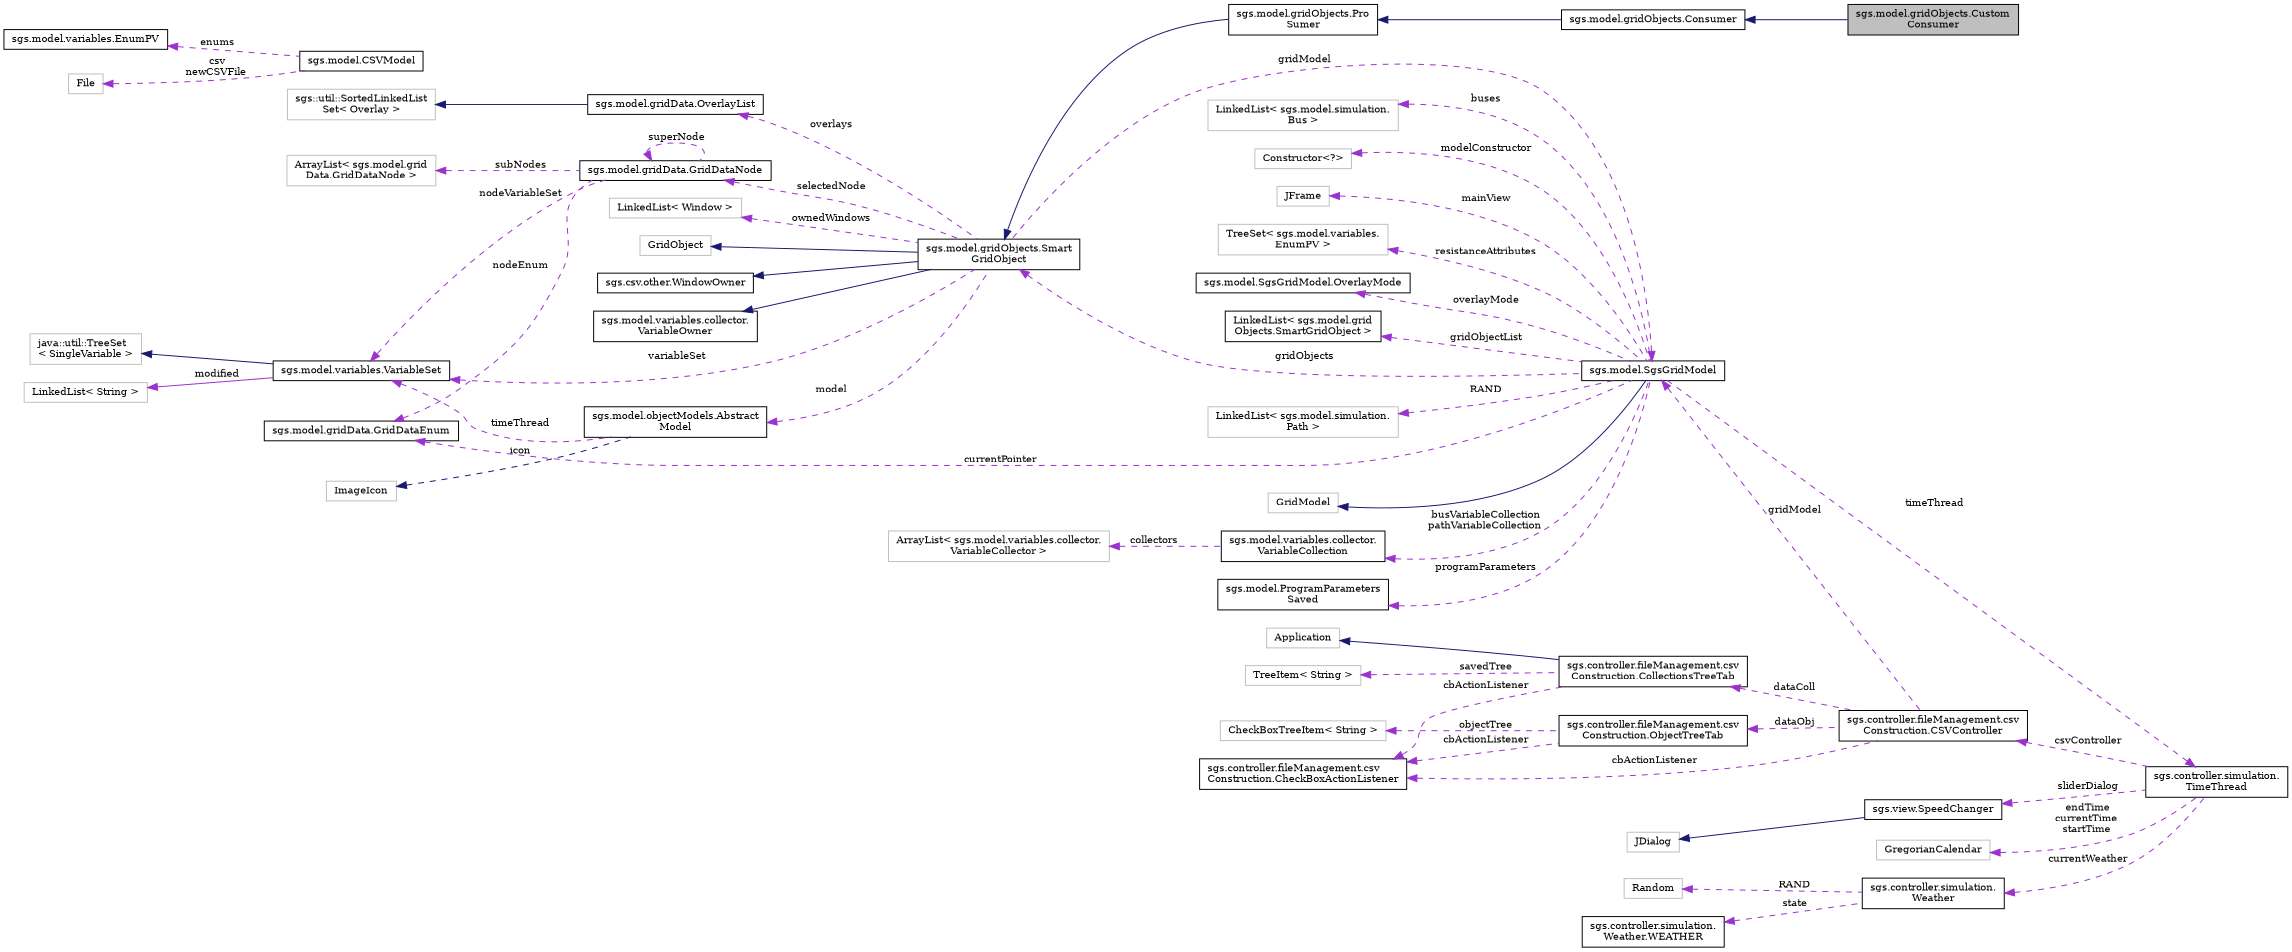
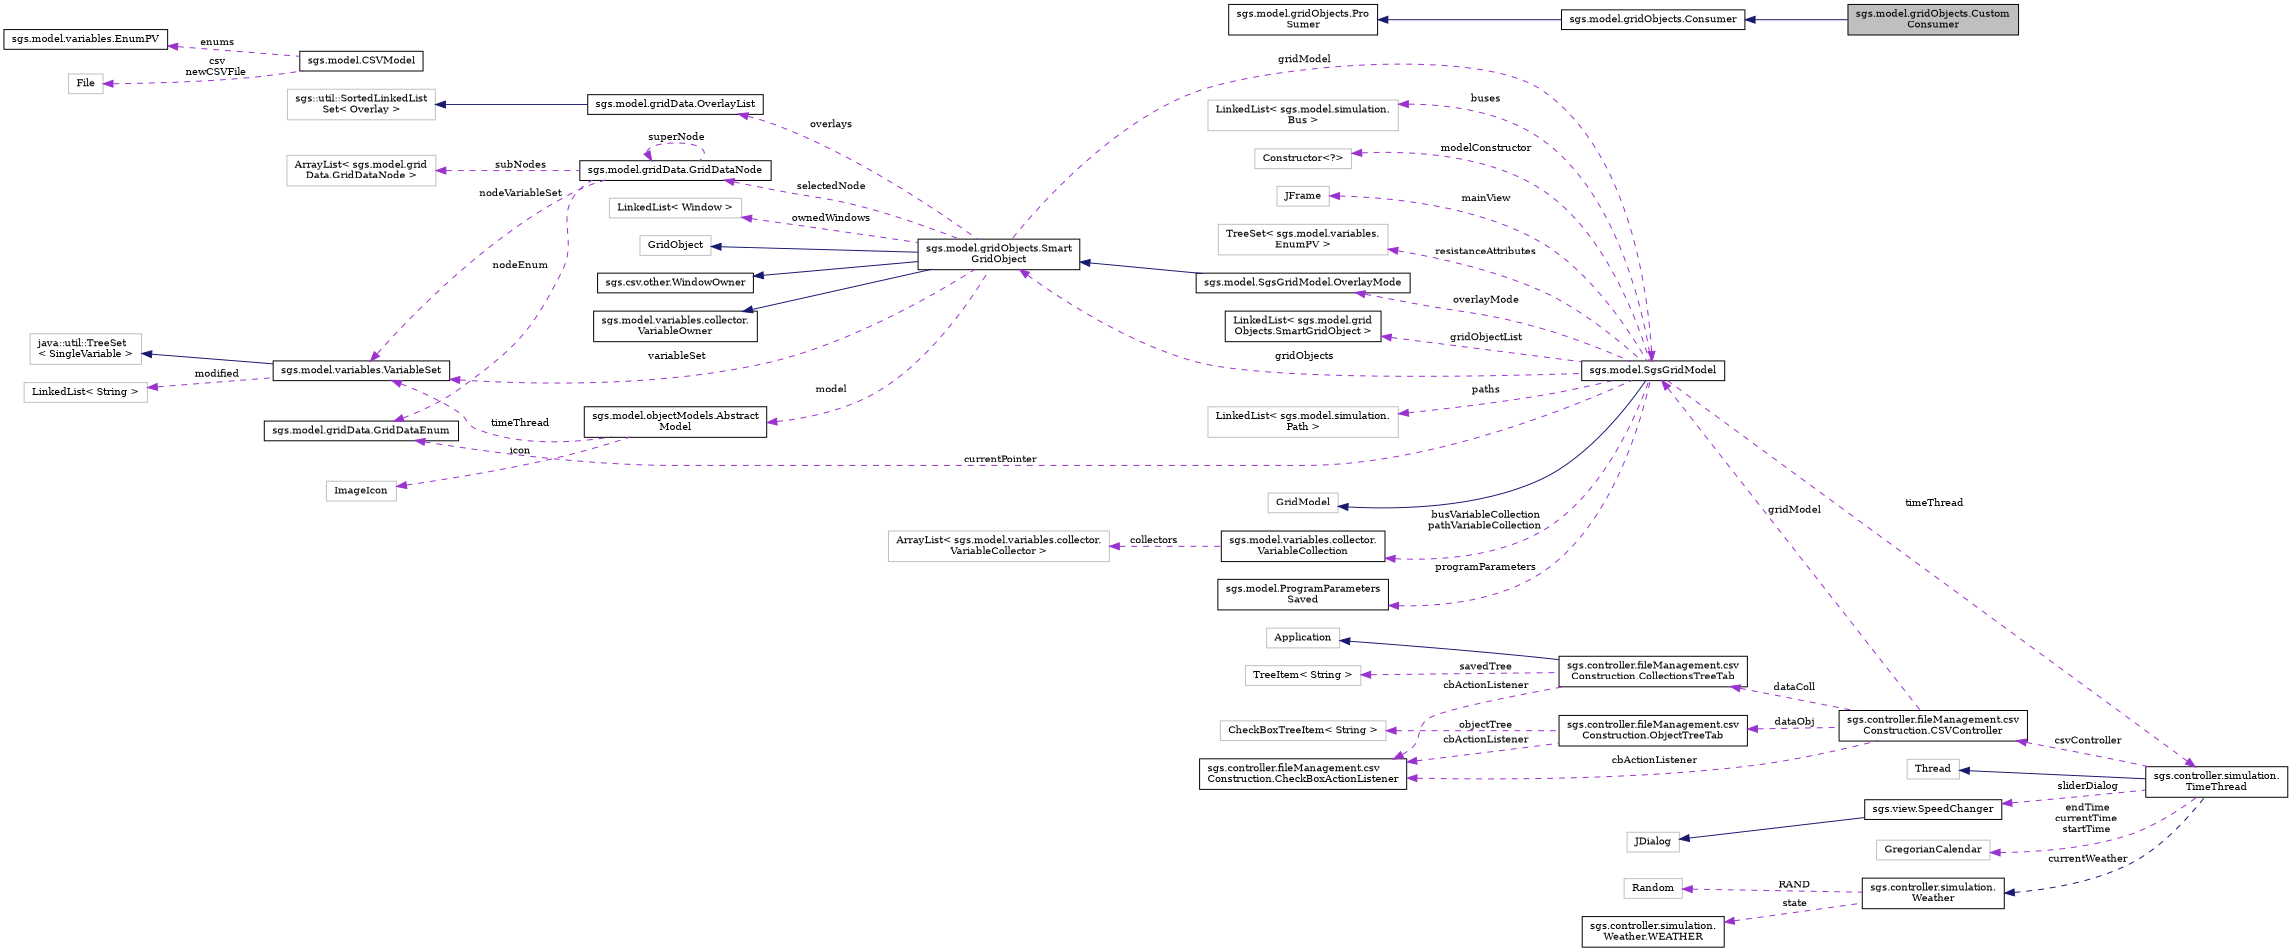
  digraph {
    fontname="DejaVu Serif"
    rankdir=LR
    node [color=black fillcolor=white fontname="DejaVu Serif" fontsize=10 shape=record style=filled]
    edge [color=darkorchid3 dir=back fontname="DejaVu Serif" fontsize=10 labelfontname=Helvetica labelfontsize=10 style=dashed]
    n1 [fillcolor=grey75 fontcolor=black height=0.2 label="sgs.model.gridObjects.Custom\lConsumer" width=0.4]
    n2 [height=0.2 label="sgs.model.gridObjects.Consumer" width=0.4]
    n3 [height=0.2 label="sgs.model.gridObjects.Pro\lSumer" width=0.4]
    n4 [height=0.2 label="sgs.model.gridObjects.Smart\lGridObject" width=0.4]
    n5 [height=0.2 label="sgs.model.SgsGridModel" width=0.4]
    n6 [height=0.2 label="sgs.controller.fileManagement.csv\lConstruction.CSVController" width=0.4]
    n7 [color=grey75 height=0.2 label=GridObject width=0.4]
    n8 [height=0.2 label="sgs.csv.other.WindowOwner" width=0.4]
    n9 [height=0.2 label="sgs.model.variables.collector.\lVariableOwner" width=0.4]
    n10 [height=0.2 label="sgs.model.gridData.OverlayList" width=0.4]
    n11 [color=grey75 height=0.2 label="sgs::util::SortedLinkedList\lSet\< Overlay \>" width=0.4]
    n12 [height=0.2 label="sgs.model.objectModels.Abstract\lModel" width=0.4]
    n13 [color=grey75 height=0.2 label=ImageIcon width=0.4]
    n14 [height=0.2 label="sgs.model.variables.VariableSet" width=0.4]
    n15 [height=0.2 label="sgs.model.gridData.GridDataNode" width=0.4]
    n16 [color=grey75 height=0.2 label="java::util::TreeSet\l\< SingleVariable \>" width=0.4]
    n17 [color=grey75 height=0.2 label="LinkedList\< String \>" width=0.4]
    n18 [height=0.2 label="sgs.model.gridData.GridDataEnum" width=0.4]
    n19 [color=grey75 height=0.2 label="ArrayList\< sgs.model.grid\lData.GridDataNode \>" width=0.4]
    n20 [height=0.2 label="sgs.controller.simulation.\lTimeThread" width=0.4]
    n21 [color=grey75 height=0.2 label=GridModel width=0.4]
    n22 [height=0.2 label="sgs.model.SgsGridModel.OverlayMode" width=0.4]
    n23 [height=0.2 label="sgs.model.ProgramParameters\lSaved" width=0.4]
    n24 [height=0.2 label="sgs.model.variables.collector.\lVariableCollection" width=0.4]
    n25 [color=grey75 height=0.2 label="ArrayList\< sgs.model.variables.collector.\lVariableCollector \>" width=0.4]
    n26 [color=grey75 height=0.2 label="LinkedList\< sgs.model.simulation.\lBus \>" width=0.4]
    n27 [color=grey75 height=0.2 label="Constructor\<?\>" width=0.4]
    n28 [color=grey75 height=0.2 label=JFrame width=0.4]
    n29 [color=grey75 height=0.2 label="TreeSet\< sgs.model.variables.\lEnumPV \>" width=0.4]
+   n30 [color=grey75 height=0.2 label=Thread width=0.4]
    n31 [height=0.2 label="sgs.controller.fileManagement.csv\lConstruction.CollectionsTreeTab" width=0.4]
    n32 [color=grey75 height=0.2 label=Application width=0.4]
    n33 [color=grey75 height=0.2 label="TreeItem\< String \>" width=0.4]
    n34 [height=0.2 label="sgs.controller.fileManagement.csv\lConstruction.CheckBoxActionListener" width=0.4]
    n35 [height=0.2 label="sgs.controller.fileManagement.csv\lConstruction.ObjectTreeTab" width=0.4]
    n36 [color=grey75 height=0.2 label="CheckBoxTreeItem\< String \>" width=0.4]
    n37 [height=0.2 label="sgs.model.CSVModel" width=0.4]
    n38 [height=0.2 label="sgs.model.variables.EnumPV" width=0.4]
    n39 [color=grey75 height=0.2 label=File width=0.4]
    n40 [height=0.2 label="sgs.view.SpeedChanger" width=0.4]
    n41 [color=grey75 height=0.2 label=JDialog width=0.4]
    n42 [color=grey75 height=0.2 label=GregorianCalendar width=0.4]
    n43 [height=0.2 label="sgs.controller.simulation.\lWeather" width=0.4]
    n44 [height=0.2 label="sgs.controller.simulation.\lWeather.WEATHER" width=0.4]
    n45 [color=grey75 height=0.2 label=Random width=0.4]
    n46 [height=0.2 label="LinkedList\< sgs.model.grid\lObjects.SmartGridObject \>" width=0.4]
    n47 [color=grey75 height=0.2 label="LinkedList\< sgs.model.simulation.\lPath \>" width=0.4]
    n48 [color=grey75 height=0.2 label="LinkedList\< Window \>" width=0.4]
    n2 -> n1 [color=midnightblue style=solid]
    n3 -> n2 [color=midnightblue style=solid]
-   n4 -> n3 [color=midnightblue style=solid]
+   n4 -> n22 [color=midnightblue style=solid]
    n4 -> n5 [label=" gridObjects"]
    n5 -> n4 [label=" gridModel"]
    n5 -> n6 [label=" gridModel"]
    n6 -> n20 [label=" csvController"]
    n7 -> n4 [color=midnightblue style=solid]
    n8 -> n4 [color=midnightblue style=solid]
    n9 -> n4 [color=midnightblue style=solid]
    n10 -> n4 [label=" overlays"]
    n11 -> n10 [color=midnightblue style=solid]
    n12 -> n4 [label=" model"]
-   n13 -> n12 [color=midnightblue label=" icon"]
+   n13 -> n12 [label=" icon"]
    n14 -> n4 [label=" variableSet"]
    n14 -> n12 [label=" timeThread"]
    n14 -> n15 [label=" nodeVariableSet"]
    n15 -> n4 [label=" selectedNode"]
    n15 -> n15 [label=" superNode"]
    n16 -> n14 [color=midnightblue style=solid]
-   n17 -> n14 [label=" modified" style=solid]
+   n17 -> n14 [label=" modified"]
    n18 -> n5 [label=" currentPointer"]
    n18 -> n15 [label=" nodeEnum"]
    n19 -> n15 [label=" subNodes"]
    n20 -> n5 [label=" timeThread"]
    n21 -> n5 [color=midnightblue style=solid]
    n22 -> n5 [label=" overlayMode"]
    n23 -> n5 [label=" programParameters"]
    n24 -> n5 [label=" busVariableCollection\npathVariableCollection"]
    n25 -> n24 [label=" collectors"]
    n26 -> n5 [label=" buses"]
    n27 -> n5 [label=" modelConstructor"]
    n28 -> n5 [label=" mainView"]
    n29 -> n5 [label=" resistanceAttributes"]
+   n30 -> n20 [color=midnightblue style=solid]
    n31 -> n6 [label=" dataColl"]
    n32 -> n31 [color=midnightblue style=solid]
    n33 -> n31 [label=" savedTree"]
    n34 -> n6 [label=" cbActionListener"]
    n34 -> n31 [label=" cbActionListener"]
    n34 -> n35 [label=" cbActionListener"]
    n35 -> n6 [label=" dataObj"]
    n36 -> n35 [label=" objectTree"]
    n38 -> n37 [label=" enums"]
    n39 -> n37 [label=" csv\nnewCSVFile"]
    n40 -> n20 [label=" sliderDialog"]
    n41 -> n40 [color=midnightblue style=solid]
    n42 -> n20 [label=" endTime\ncurrentTime\nstartTime"]
-   n43 -> n20 [label=" currentWeather"]
+   n43 -> n20 [color=midnightblue label=" currentWeather"]
    n44 -> n43 [label=" state"]
    n45 -> n43 [label=" RAND"]
    n46 -> n5 [label=" gridObjectList"]
-   n47 -> n5 [label=" RAND"]
+   n47 -> n5 [label=" paths"]
    n48 -> n4 [label=" ownedWindows"]
  }
